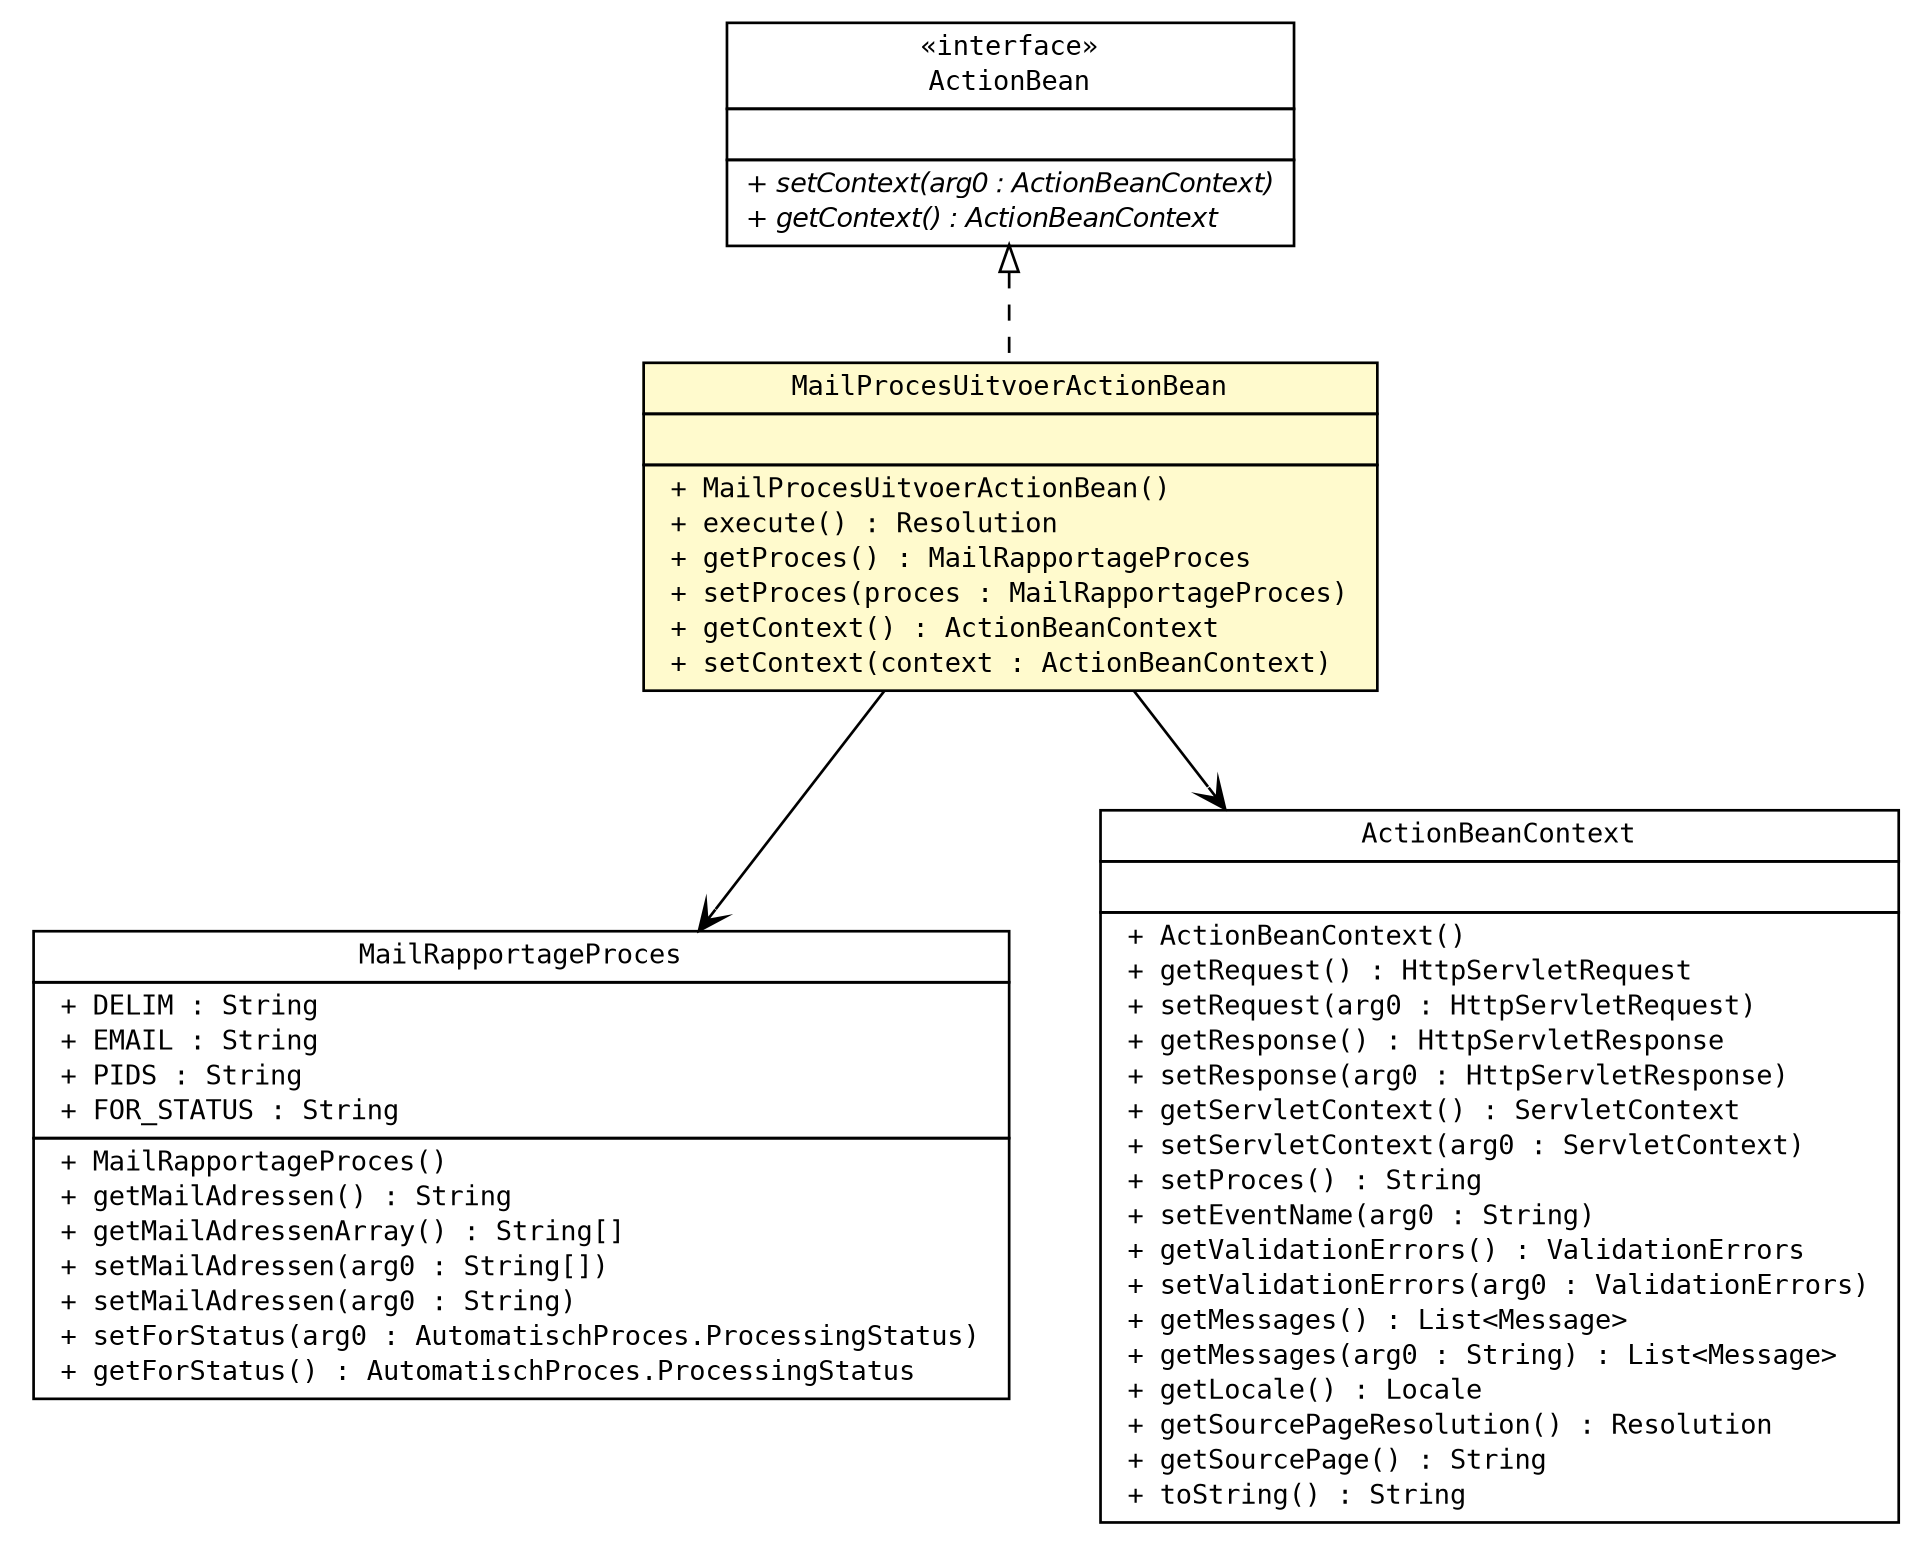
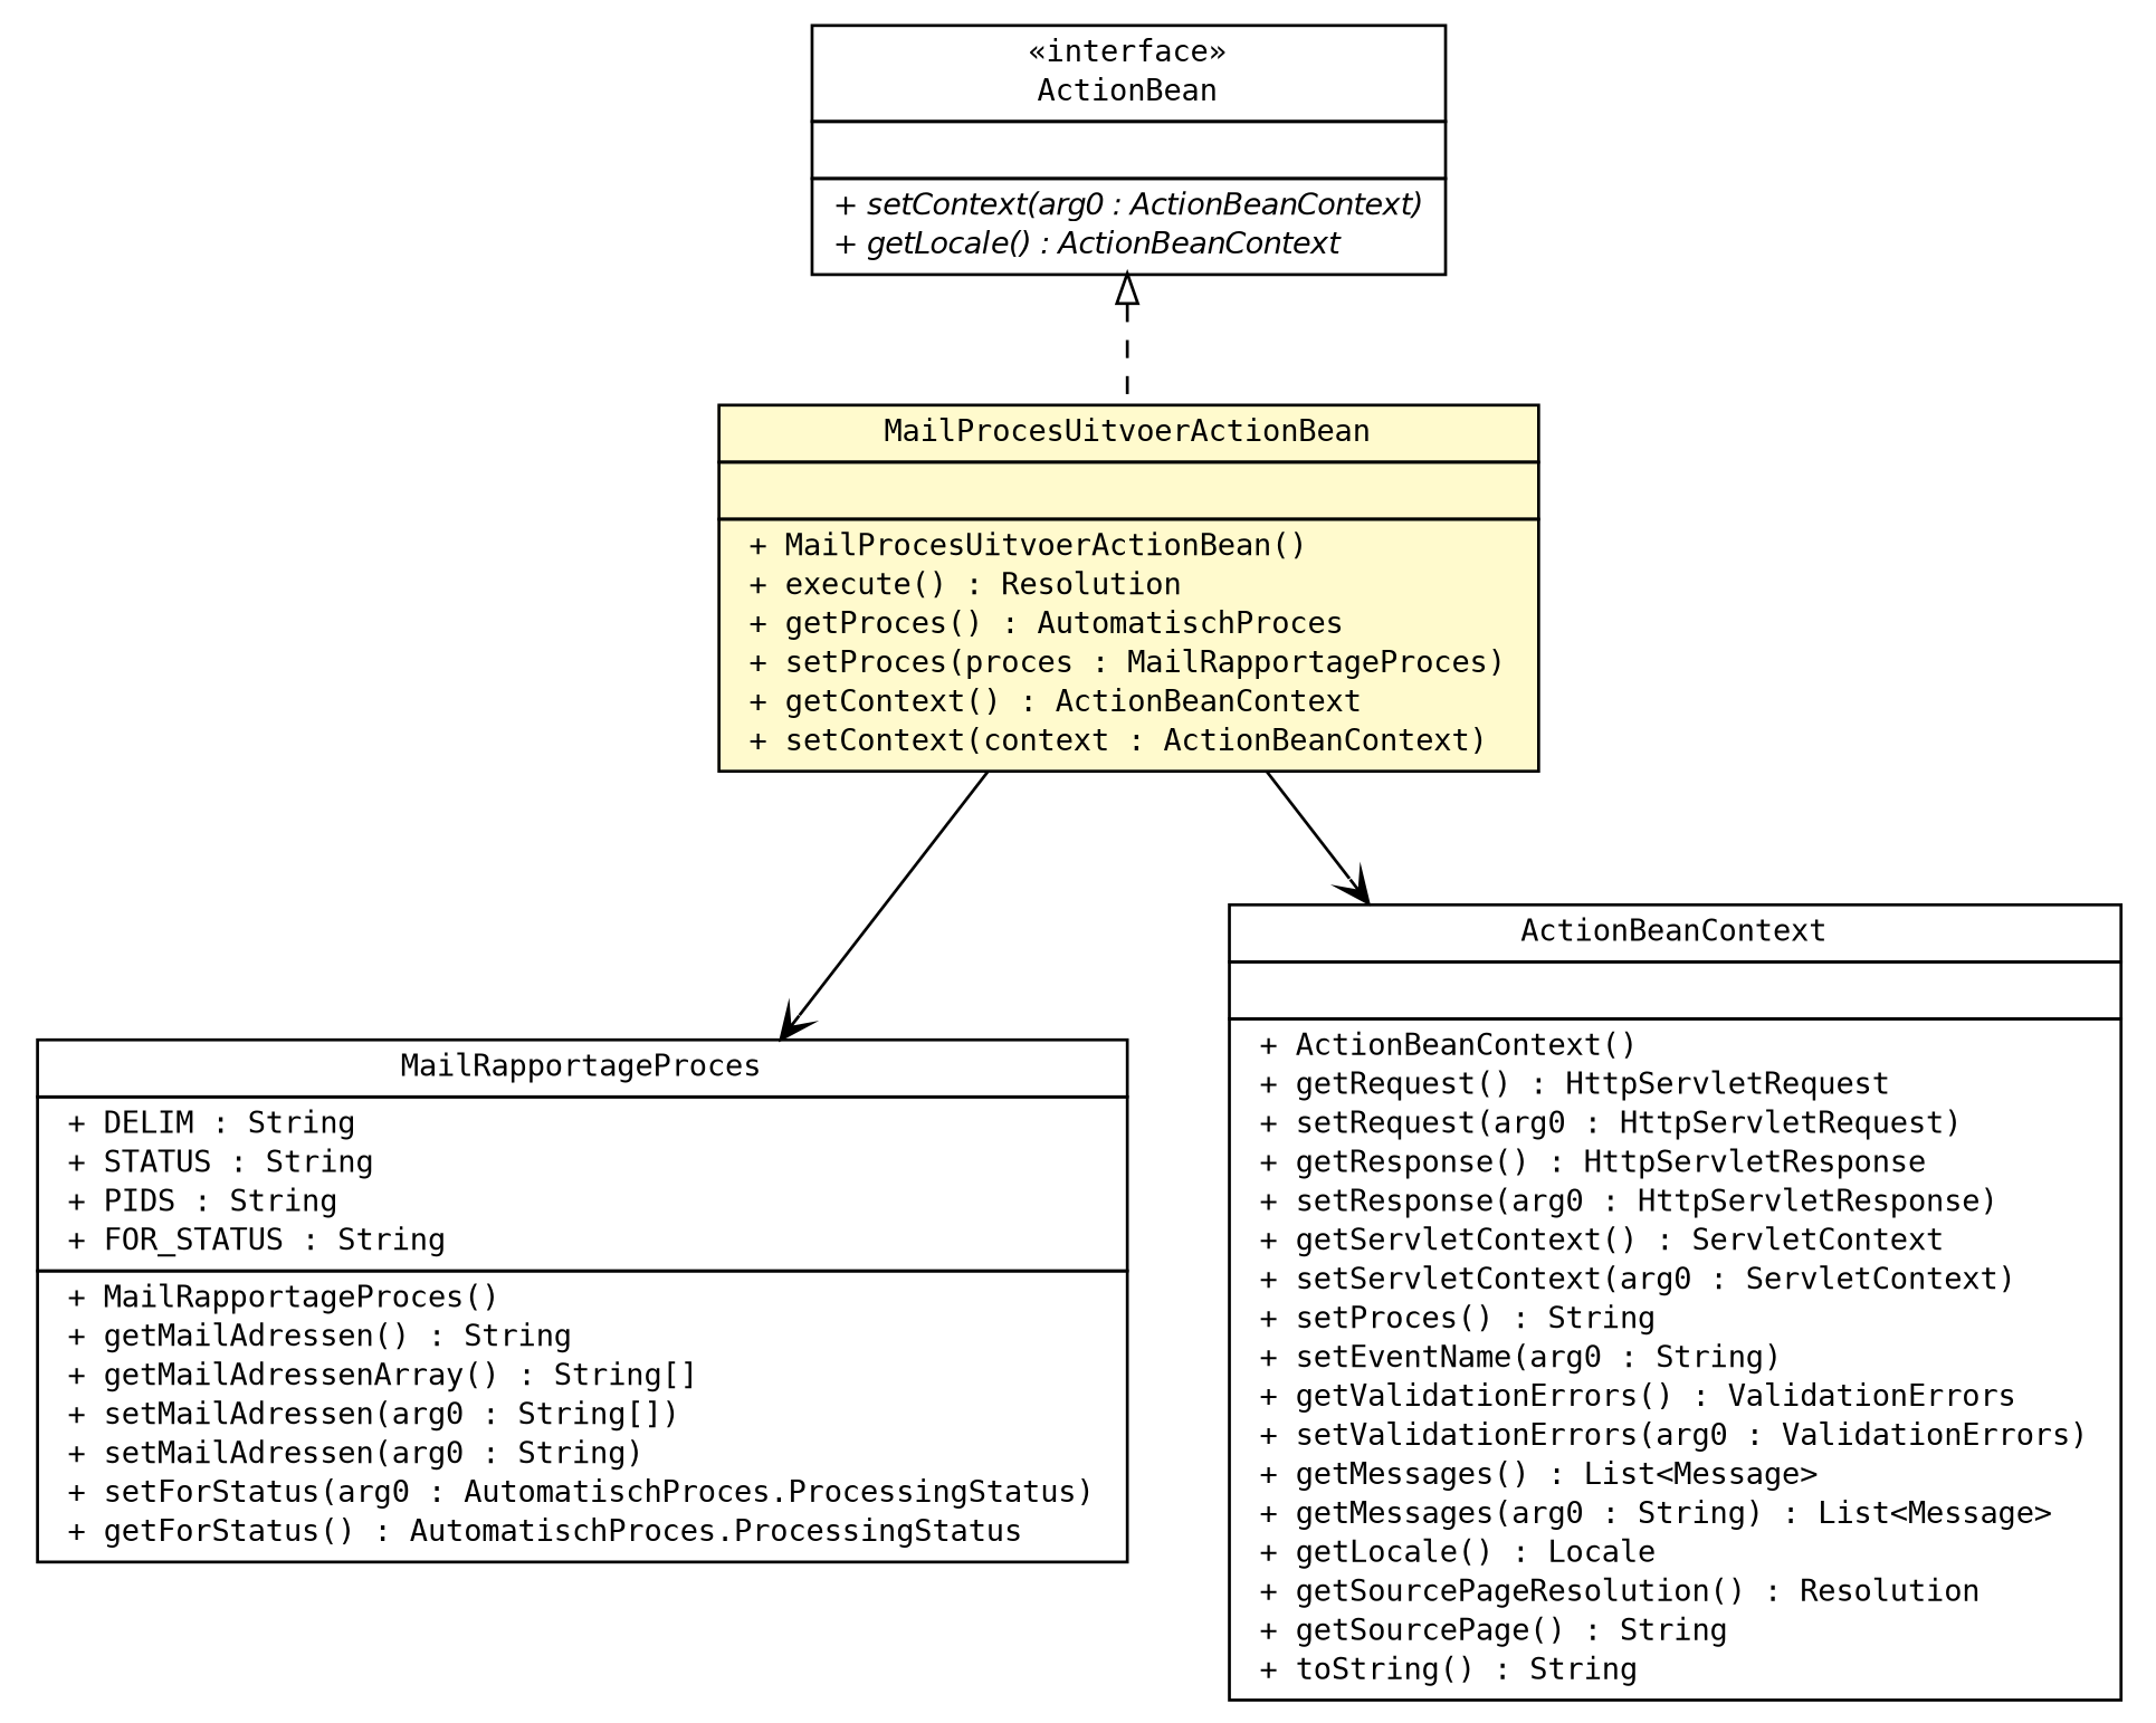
  digraph {
    fontname="DejaVu Sans Mono"
    nodesep=0.25
    ranksep=0.5
    node [fontcolor=black fontname="DejaVu Sans Mono" fontsize=10.0 shape=plaintext]
    edge [arrowhead=open color=black fontcolor=black fontname="DejaVu Sans Mono" fontsize=10.0 headport=p labelfontname=Helvetica labelfontsize=10 tailport=p]
-   n1 [label=<<table title="nl.b3p.brmo.service.stripes.MailProcesUitvoerActionBean" border="0" cellborder="1" cellspacing="0" cellpadding="2" port="p" bgcolor="lemonChiffon" href="./MailProcesUitvoerActionBean.html"> 		<tr><td><table border="0" cellspacing="0" cellpadding="1"> <tr><td align="center" balign="center"> MailProcesUitvoerActionBean </td></tr> 		</table></td></tr> 		<tr><td><table border="0" cellspacing="0" cellpadding="1"> <tr><td align="left" balign="left">  </td></tr> 		</table></td></tr> 		<tr><td><table border="0" cellspacing="0" cellpadding="1"> <tr><td align="left" balign="left"> + MailProcesUitvoerActionBean() </td></tr> <tr><td align="left" balign="left"> + execute() : Resolution </td></tr> <tr><td align="left" balign="left"> + getProces() : MailRapportageProces </td></tr> <tr><td align="left" balign="left"> + setProces(proces : MailRapportageProces) </td></tr> <tr><td align="left" balign="left"> + getContext() : ActionBeanContext </td></tr> <tr><td align="left" balign="left"> + setContext(context : ActionBeanContext) </td></tr> 		</table></td></tr> 		</table>>]
-   n2 [label=<<table title="nl.b3p.brmo.persistence.staging.MailRapportageProces" border="0" cellborder="1" cellspacing="0" cellpadding="2" port="p"> 		<tr><td><table border="0" cellspacing="0" cellpadding="1"> <tr><td align="center" balign="center"> MailRapportageProces </td></tr> 		</table></td></tr> 		<tr><td><table border="0" cellspacing="0" cellpadding="1"> <tr><td align="left" balign="left"> + DELIM : String </td></tr> <tr><td align="left" balign="left"> + EMAIL : String </td></tr> <tr><td align="left" balign="left"> + PIDS : String </td></tr> <tr><td align="left" balign="left"> + FOR_STATUS : String </td></tr> 		</table></td></tr> 		<tr><td><table border="0" cellspacing="0" cellpadding="1"> <tr><td align="left" balign="left"> + MailRapportageProces() </td></tr> <tr><td align="left" balign="left"> + getMailAdressen() : String </td></tr> <tr><td align="left" balign="left"> + getMailAdressenArray() : String[] </td></tr> <tr><td align="left" balign="left"> + setMailAdressen(arg0 : String[]) </td></tr> <tr><td align="left" balign="left"> + setMailAdressen(arg0 : String) </td></tr> <tr><td align="left" balign="left"> + setForStatus(arg0 : AutomatischProces.ProcessingStatus) </td></tr> <tr><td align="left" balign="left"> + getForStatus() : AutomatischProces.ProcessingStatus </td></tr> 		</table></td></tr> 		</table>>]
+   n1 [label=<<table title="nl.b3p.brmo.service.stripes.MailProcesUitvoerActionBean" border="0" cellborder="1" cellspacing="0" cellpadding="2" port="p" bgcolor="lemonChiffon" href="./MailProcesUitvoerActionBean.html"> 		<tr><td><table border="0" cellspacing="0" cellpadding="1"> <tr><td align="center" balign="center"> MailProcesUitvoerActionBean </td></tr> 		</table></td></tr> 		<tr><td><table border="0" cellspacing="0" cellpadding="1"> <tr><td align="left" balign="left">  </td></tr> 		</table></td></tr> 		<tr><td><table border="0" cellspacing="0" cellpadding="1"> <tr><td align="left" balign="left"> + MailProcesUitvoerActionBean() </td></tr> <tr><td align="left" balign="left"> + execute() : Resolution </td></tr> <tr><td align="left" balign="left"> + getProces() : AutomatischProces </td></tr> <tr><td align="left" balign="left"> + setProces(proces : MailRapportageProces) </td></tr> <tr><td align="left" balign="left"> + getContext() : ActionBeanContext </td></tr> <tr><td align="left" balign="left"> + setContext(context : ActionBeanContext) </td></tr> 		</table></td></tr> 		</table>>]
+   n2 [label=<<table title="nl.b3p.brmo.persistence.staging.MailRapportageProces" border="0" cellborder="1" cellspacing="0" cellpadding="2" port="p"> 		<tr><td><table border="0" cellspacing="0" cellpadding="1"> <tr><td align="center" balign="center"> MailRapportageProces </td></tr> 		</table></td></tr> 		<tr><td><table border="0" cellspacing="0" cellpadding="1"> <tr><td align="left" balign="left"> + DELIM : String </td></tr> <tr><td align="left" balign="left"> + STATUS : String </td></tr> <tr><td align="left" balign="left"> + PIDS : String </td></tr> <tr><td align="left" balign="left"> + FOR_STATUS : String </td></tr> 		</table></td></tr> 		<tr><td><table border="0" cellspacing="0" cellpadding="1"> <tr><td align="left" balign="left"> + MailRapportageProces() </td></tr> <tr><td align="left" balign="left"> + getMailAdressen() : String </td></tr> <tr><td align="left" balign="left"> + getMailAdressenArray() : String[] </td></tr> <tr><td align="left" balign="left"> + setMailAdressen(arg0 : String[]) </td></tr> <tr><td align="left" balign="left"> + setMailAdressen(arg0 : String) </td></tr> <tr><td align="left" balign="left"> + setForStatus(arg0 : AutomatischProces.ProcessingStatus) </td></tr> <tr><td align="left" balign="left"> + getForStatus() : AutomatischProces.ProcessingStatus </td></tr> 		</table></td></tr> 		</table>>]
    n3 [label=<<table title="net.sourceforge.stripes.action.ActionBeanContext" border="0" cellborder="1" cellspacing="0" cellpadding="2" port="p"> 		<tr><td><table border="0" cellspacing="0" cellpadding="1"> <tr><td align="center" balign="center"> ActionBeanContext </td></tr> 		</table></td></tr> 		<tr><td><table border="0" cellspacing="0" cellpadding="1"> <tr><td align="left" balign="left">  </td></tr> 		</table></td></tr> 		<tr><td><table border="0" cellspacing="0" cellpadding="1"> <tr><td align="left" balign="left"> + ActionBeanContext() </td></tr> <tr><td align="left" balign="left"> + getRequest() : HttpServletRequest </td></tr> <tr><td align="left" balign="left"> + setRequest(arg0 : HttpServletRequest) </td></tr> <tr><td align="left" balign="left"> + getResponse() : HttpServletResponse </td></tr> <tr><td align="left" balign="left"> + setResponse(arg0 : HttpServletResponse) </td></tr> <tr><td align="left" balign="left"> + getServletContext() : ServletContext </td></tr> <tr><td align="left" balign="left"> + setServletContext(arg0 : ServletContext) </td></tr> <tr><td align="left" balign="left"> + setProces() : String </td></tr> <tr><td align="left" balign="left"> + setEventName(arg0 : String) </td></tr> <tr><td align="left" balign="left"> + getValidationErrors() : ValidationErrors </td></tr> <tr><td align="left" balign="left"> + setValidationErrors(arg0 : ValidationErrors) </td></tr> <tr><td align="left" balign="left"> + getMessages() : List&lt;Message&gt; </td></tr> <tr><td align="left" balign="left"> + getMessages(arg0 : String) : List&lt;Message&gt; </td></tr> <tr><td align="left" balign="left"> + getLocale() : Locale </td></tr> <tr><td align="left" balign="left"> + getSourcePageResolution() : Resolution </td></tr> <tr><td align="left" balign="left"> + getSourcePage() : String </td></tr> <tr><td align="left" balign="left"> + toString() : String </td></tr> 		</table></td></tr> 		</table>>]
-   n4 [label=<<table title="net.sourceforge.stripes.action.ActionBean" border="0" cellborder="1" cellspacing="0" cellpadding="2" port="p"> 		<tr><td><table border="0" cellspacing="0" cellpadding="1"> <tr><td align="center" balign="center"> &#171;interface&#187; </td></tr> <tr><td align="center" balign="center"> ActionBean </td></tr> 		</table></td></tr> 		<tr><td><table border="0" cellspacing="0" cellpadding="1"> <tr><td align="left" balign="left">  </td></tr> 		</table></td></tr> 		<tr><td><table border="0" cellspacing="0" cellpadding="1"> <tr><td align="left" balign="left"><font face="Helvetica-Oblique" point-size="10.0"> + setContext(arg0 : ActionBeanContext) </font></td></tr> <tr><td align="left" balign="left"><font face="Helvetica-Oblique" point-size="10.0"> + getContext() : ActionBeanContext </font></td></tr> 		</table></td></tr> 		</table>>]
+   n4 [label=<<table title="net.sourceforge.stripes.action.ActionBean" border="0" cellborder="1" cellspacing="0" cellpadding="2" port="p"> 		<tr><td><table border="0" cellspacing="0" cellpadding="1"> <tr><td align="center" balign="center"> &#171;interface&#187; </td></tr> <tr><td align="center" balign="center"> ActionBean </td></tr> 		</table></td></tr> 		<tr><td><table border="0" cellspacing="0" cellpadding="1"> <tr><td align="left" balign="left">  </td></tr> 		</table></td></tr> 		<tr><td><table border="0" cellspacing="0" cellpadding="1"> <tr><td align="left" balign="left"><font face="Helvetica-Oblique" point-size="10.0"> + setContext(arg0 : ActionBeanContext) </font></td></tr> <tr><td align="left" balign="left"><font face="Helvetica-Oblique" point-size="10.0"> + getLocale() : ActionBeanContext </font></td></tr> 		</table></td></tr> 		</table>>]
    n1 -> n2
    n1 -> n3
    n4 -> n1 [arrowtail=empty dir=back fontsize=10 style=dashed arrowhead="" color="" fontcolor=""]
  }
